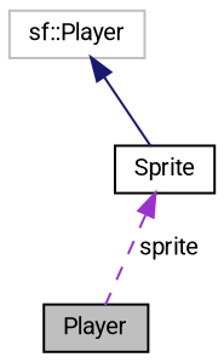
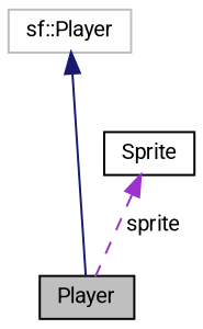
  digraph {
    fontname=Roboto
    node [color=black fillcolor=white fontname=Roboto fontsize=10 shape=record style=filled]
    edge [dir=back fontname=Roboto fontsize=10 labelfontname=Helvetica labelfontsize=10]
    n1 [fillcolor=grey75 fontcolor=black height=0.2 label=Player width=0.4]
    n2 [height=0.2 label=Sprite width=0.4]
    n3 [color=grey75 height=0.2 label="sf::Player" width=0.4]
    n2 -> n1 [color=darkorchid3 label=" sprite" style=dashed]
-   n3 -> n2 [color=midnightblue style=solid]
+   n3 -> n1 [color=midnightblue style=solid]
  }
